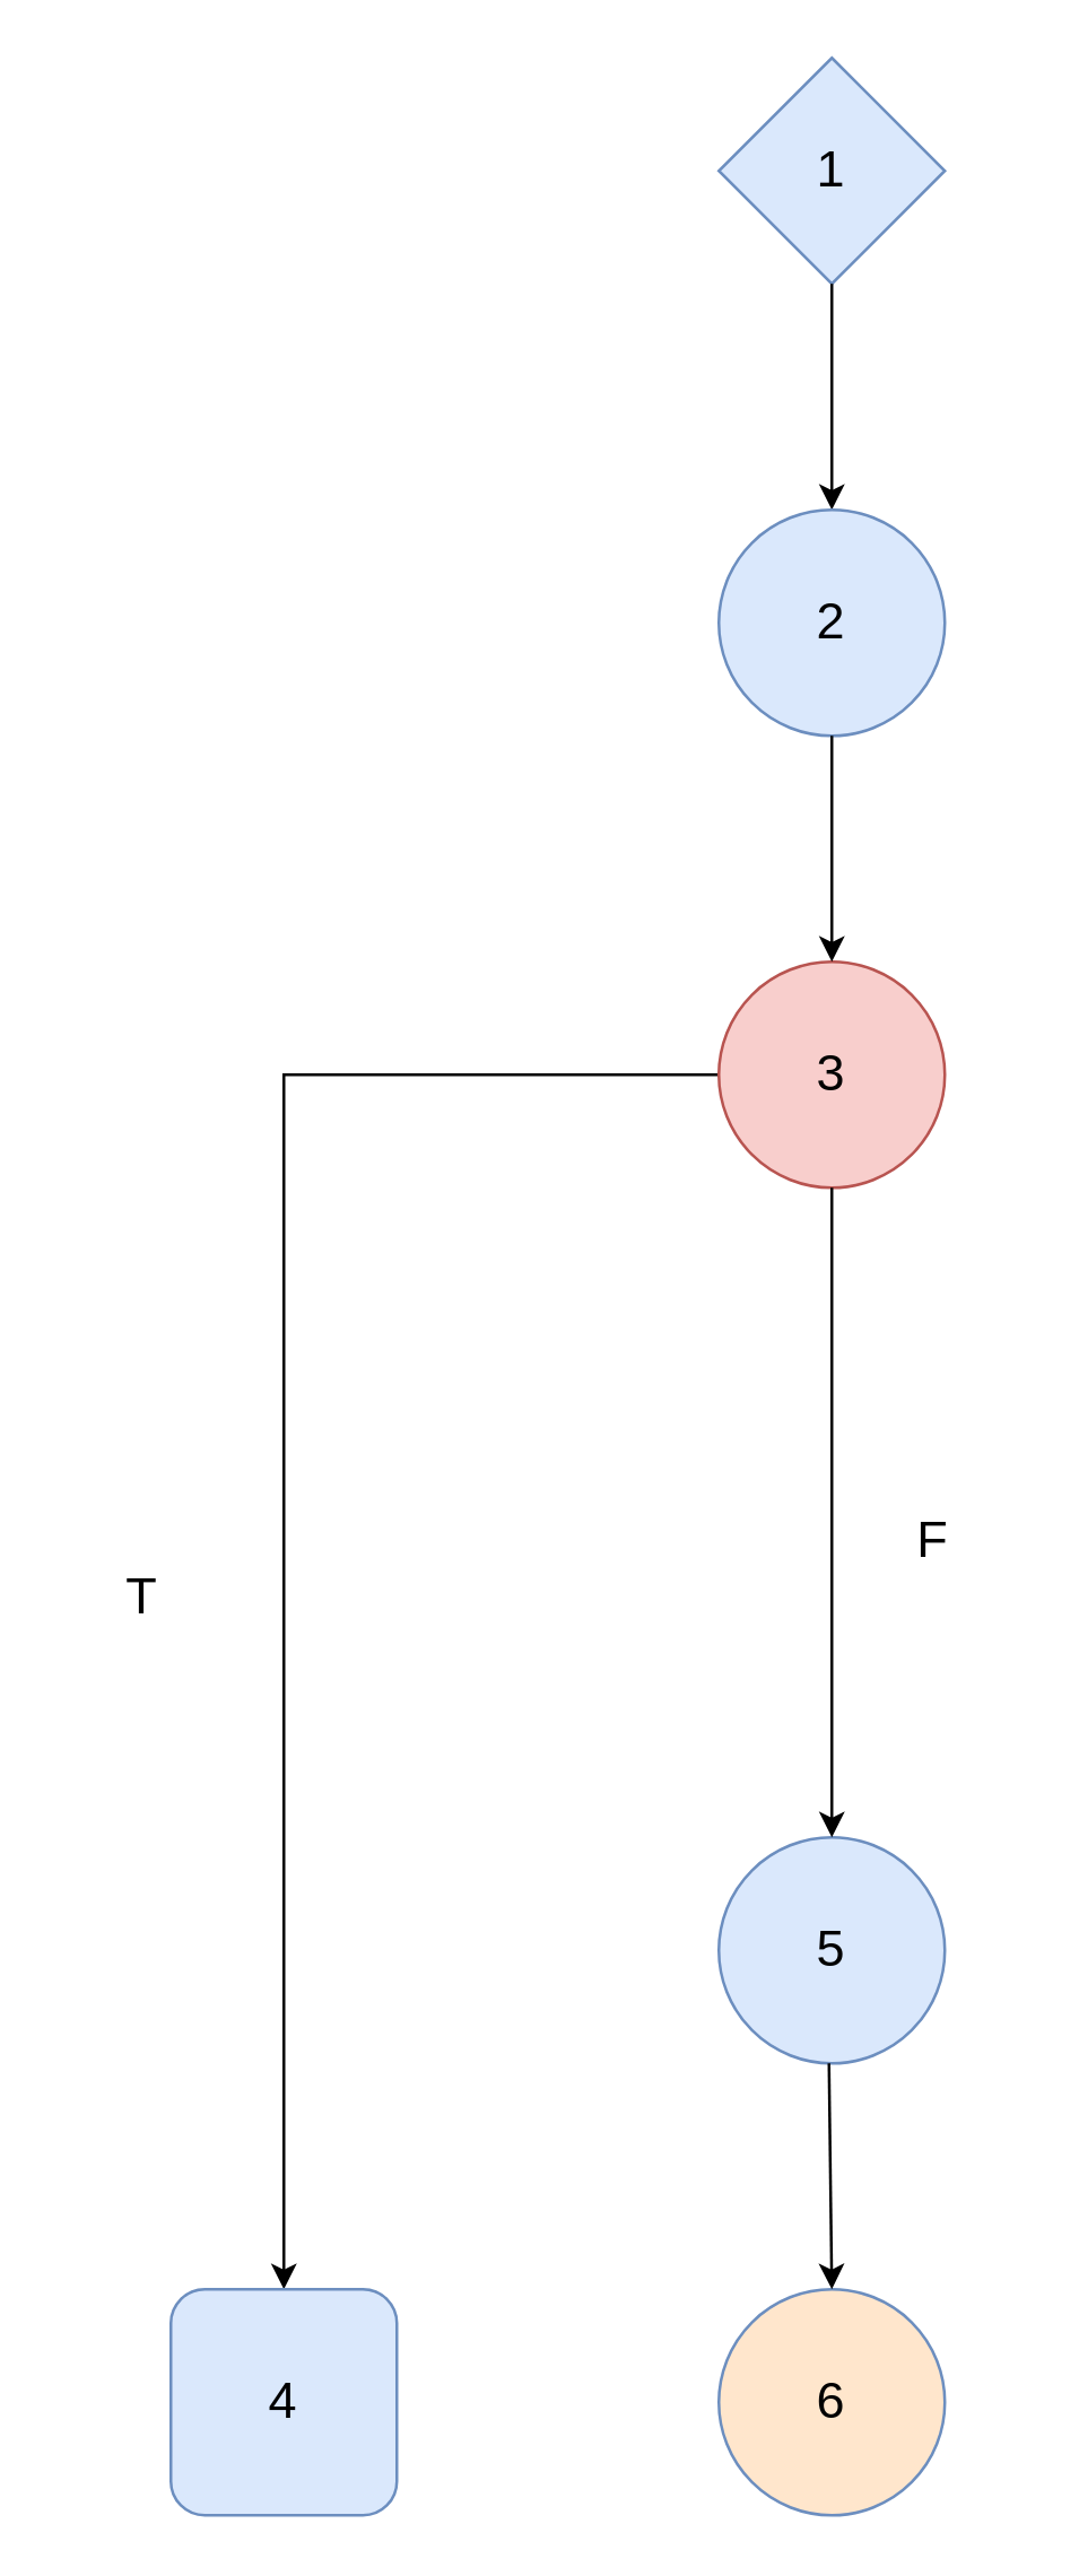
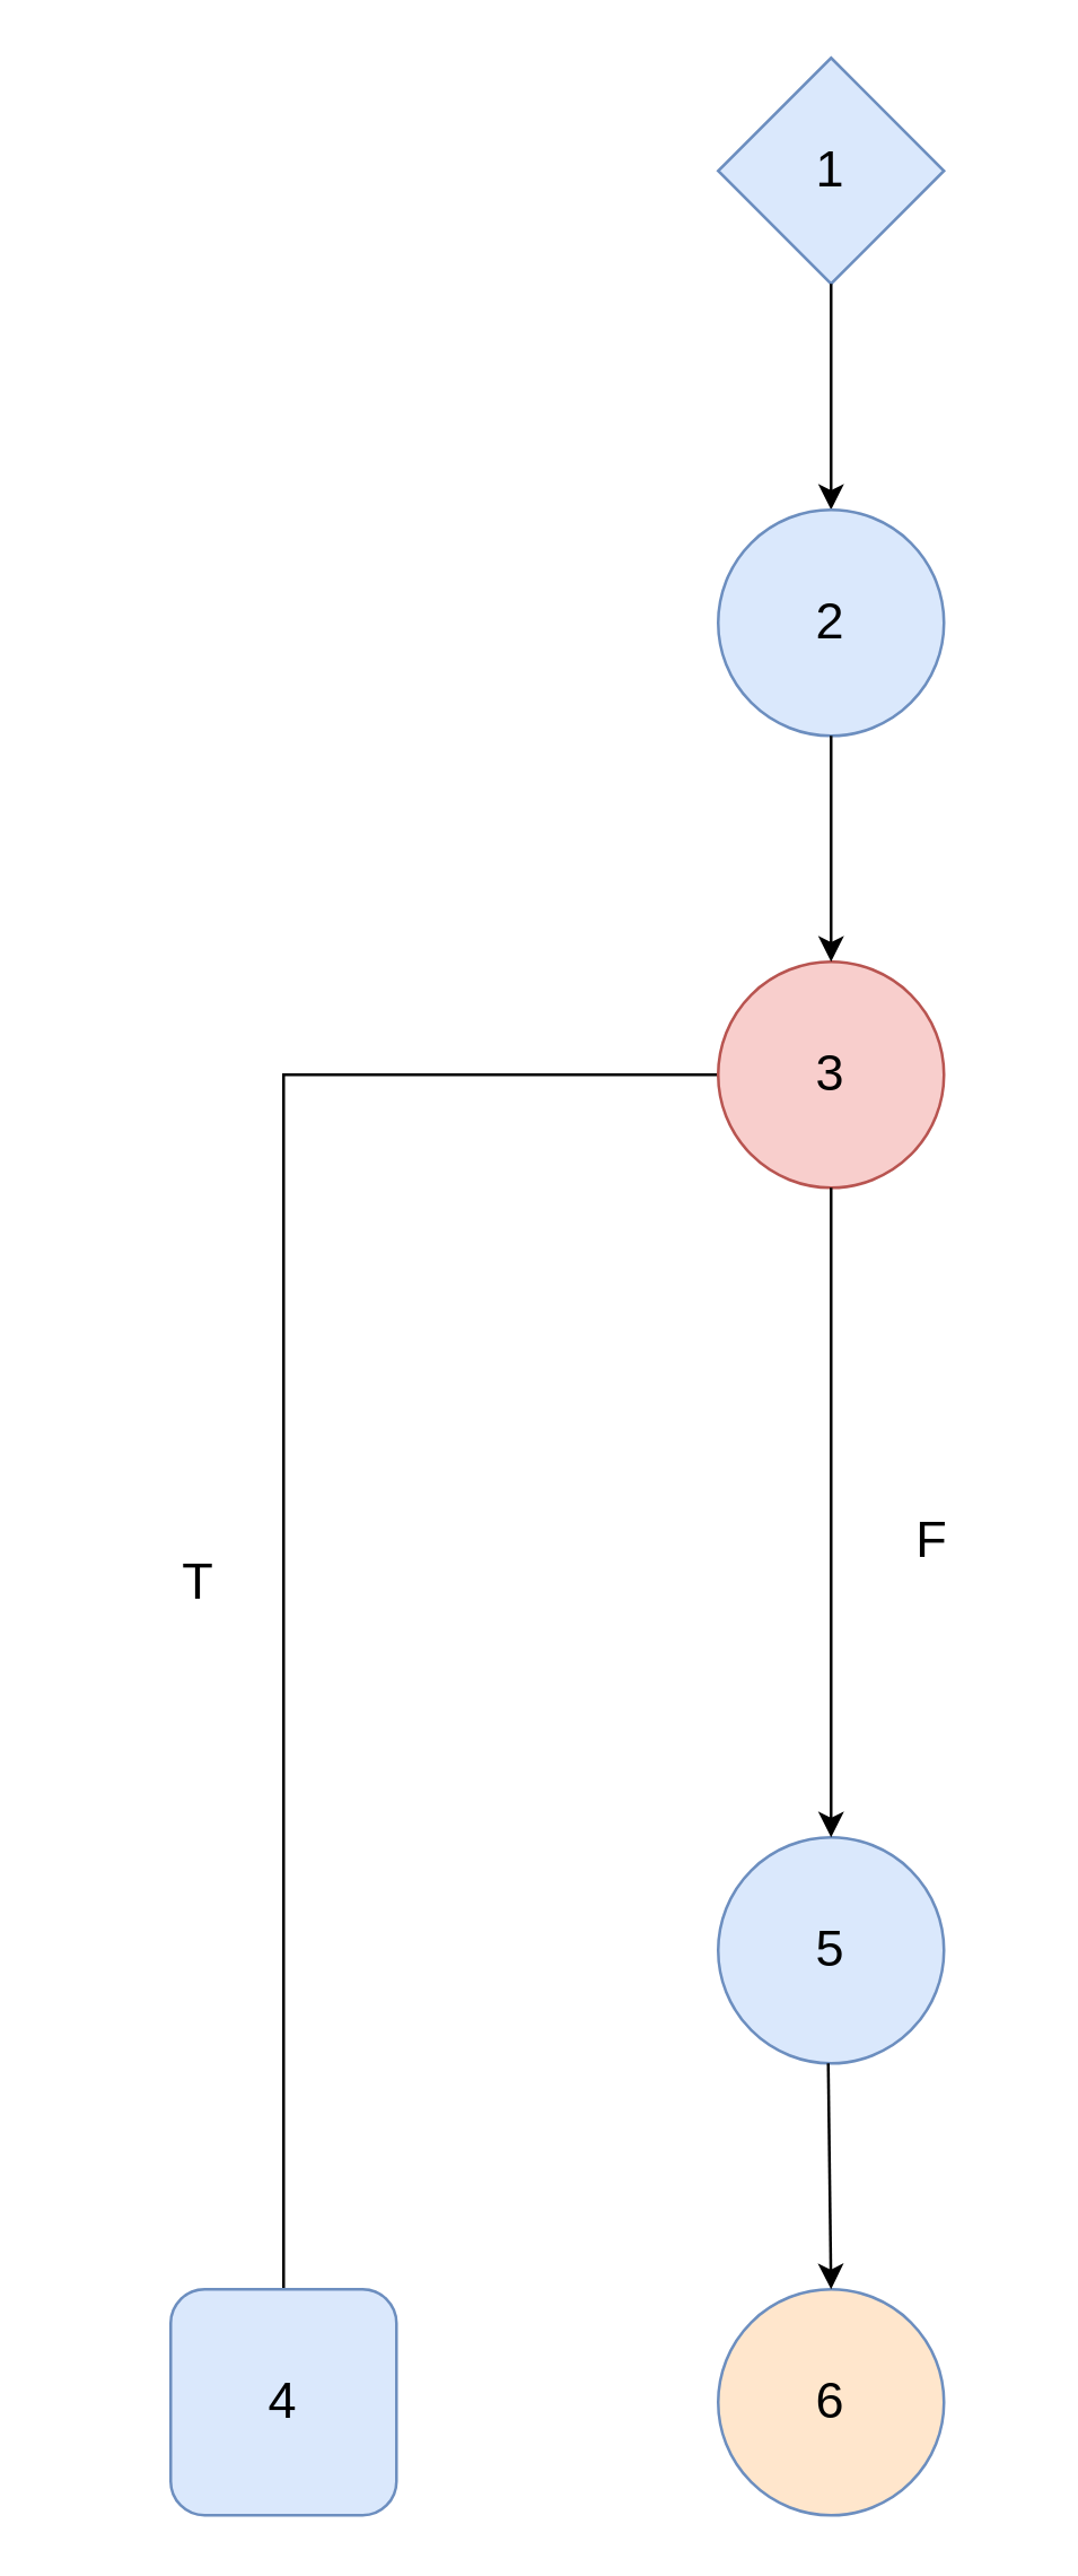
  <mxCell id="0" />
  <mxCell id="1" parent="0" />
- <mxCell id="2" value="" style="endArrow=classic;html=1;rounded=0;exitX=0;exitY=0.5;exitDx=0;exitDy=0;entryX=0.5;entryY=0;entryDx=0;entryDy=0;" edge="1" parent="1" source="6" target="7"><mxGeometry width="50" height="50" relative="1" as="geometry"><mxPoint x="294" y="420" as="sourcePoint" /><mxPoint x="294" y="500" as="targetPoint" /><Array as="points"><mxPoint x="100" y="380" /></Array></mxGeometry></mxCell>
+ <mxCell id="2" value="" style="endArrow=none;html=1;rounded=0;exitX=0;exitY=0.5;exitDx=0;exitDy=0;entryX=0.5;entryY=0;entryDx=0;entryDy=0;" edge="1" parent="1" source="6" target="7"><mxGeometry width="50" height="50" relative="1" as="geometry"><mxPoint x="294" y="420" as="sourcePoint" /><mxPoint x="294" y="500" as="targetPoint" /><Array as="points"><mxPoint x="100" y="380" /></Array></mxGeometry></mxCell>
  <mxCell id="3" value="&lt;font style=&quot;font-size: 18px;&quot;&gt;1&lt;/font&gt;" style="rhombus;whiteSpace=wrap;html=1;aspect=fixed;fillColor=#dae8fc;strokeColor=#6c8ebf;" vertex="1" parent="1"><mxGeometry x="254" y="20" width="80" height="80" as="geometry" /></mxCell>
  <mxCell id="4" value="" style="endArrow=classic;html=1;rounded=0;exitX=0.5;exitY=1;exitDx=0;exitDy=0;entryX=0.5;entryY=0;entryDx=0;entryDy=0;" edge="1" parent="1" source="3" target="5"><mxGeometry width="50" height="50" relative="1" as="geometry"><mxPoint x="380" y="370" as="sourcePoint" /><mxPoint x="294" y="180" as="targetPoint" /></mxGeometry></mxCell>
  <mxCell id="5" value="&lt;font style=&quot;font-size: 18px;&quot;&gt;2&lt;/font&gt;" style="ellipse;whiteSpace=wrap;html=1;aspect=fixed;fillColor=#dae8fc;strokeColor=#6c8ebf;" vertex="1" parent="1"><mxGeometry x="254" y="180" width="80" height="80" as="geometry" /></mxCell>
  <mxCell id="6" value="&lt;font style=&quot;font-size: 18px;&quot;&gt;3&lt;/font&gt;" style="ellipse;whiteSpace=wrap;html=1;aspect=fixed;fillColor=#f8cecc;strokeColor=#b85450;" vertex="1" parent="1"><mxGeometry x="254" y="340" width="80" height="80" as="geometry" /></mxCell>
  <mxCell id="7" value="&lt;font style=&quot;font-size: 18px;&quot;&gt;4&lt;/font&gt;" style="whiteSpace=wrap;html=1;aspect=fixed;fillColor=#dae8fc;strokeColor=#6c8ebf;rounded=1;" vertex="1" parent="1"><mxGeometry x="60" y="810" width="80" height="80" as="geometry" /></mxCell>
  <mxCell id="8" value="&lt;font style=&quot;font-size: 18px;&quot;&gt;5&lt;/font&gt;" style="ellipse;whiteSpace=wrap;html=1;aspect=fixed;fillColor=#dae8fc;strokeColor=#6c8ebf;" vertex="1" parent="1"><mxGeometry x="254" y="650" width="80" height="80" as="geometry" /></mxCell>
  <mxCell id="9" value="&lt;font style=&quot;font-size: 18px;&quot;&gt;6&lt;/font&gt;" style="ellipse;whiteSpace=wrap;html=1;aspect=fixed;fillColor=#ffe6cc;strokeColor=#6c8ebf;" vertex="1" parent="1"><mxGeometry x="254" y="810" width="80" height="80" as="geometry" /></mxCell>
  <mxCell id="10" value="" style="endArrow=classic;html=1;rounded=0;exitX=0.5;exitY=1;exitDx=0;exitDy=0;entryX=0.5;entryY=0;entryDx=0;entryDy=0;" edge="1" parent="1"><mxGeometry width="50" height="50" relative="1" as="geometry"><mxPoint x="294" y="260" as="sourcePoint" /><mxPoint x="294" y="340" as="targetPoint" /></mxGeometry></mxCell>
  <mxCell id="11" value="" style="endArrow=classic;html=1;rounded=0;exitX=0.5;exitY=1;exitDx=0;exitDy=0;entryX=0.5;entryY=0;entryDx=0;entryDy=0;" edge="1" parent="1" source="6"><mxGeometry width="50" height="50" relative="1" as="geometry"><mxPoint x="294" y="575" as="sourcePoint" /><mxPoint x="294" y="650" as="targetPoint" /></mxGeometry></mxCell>
  <mxCell id="12" value="" style="endArrow=classic;html=1;rounded=0;exitX=0.5;exitY=1;exitDx=0;exitDy=0;entryX=0.5;entryY=0;entryDx=0;entryDy=0;" edge="1" parent="1" target="9"><mxGeometry width="50" height="50" relative="1" as="geometry"><mxPoint x="293" y="730" as="sourcePoint" /><mxPoint x="293" y="805" as="targetPoint" /></mxGeometry></mxCell>
- <mxCell id="13" value="&lt;font style=&quot;font-size: 18px;&quot;&gt;T&lt;/font&gt;" style="text;html=1;strokeColor=none;fillColor=none;align=center;verticalAlign=middle;whiteSpace=wrap;rounded=0;" vertex="1" parent="1"><mxGeometry x="20" y="550" width="60" height="30" as="geometry" /></mxCell>
+ <mxCell id="13" value="&lt;font style=&quot;font-size: 18px;&quot;&gt;T&lt;/font&gt;" style="text;html=1;strokeColor=none;fillColor=none;align=center;verticalAlign=middle;whiteSpace=wrap;rounded=0;" vertex="1" parent="1"><mxGeometry x="40" y="545" width="60" height="30" as="geometry" /></mxCell>
  <mxCell id="14" value="&lt;font style=&quot;font-size: 18px;&quot;&gt;F&lt;/font&gt;" style="text;html=1;strokeColor=none;fillColor=none;align=center;verticalAlign=middle;whiteSpace=wrap;rounded=0;" vertex="1" parent="1"><mxGeometry x="300" y="530" width="60" height="30" as="geometry" /></mxCell>
